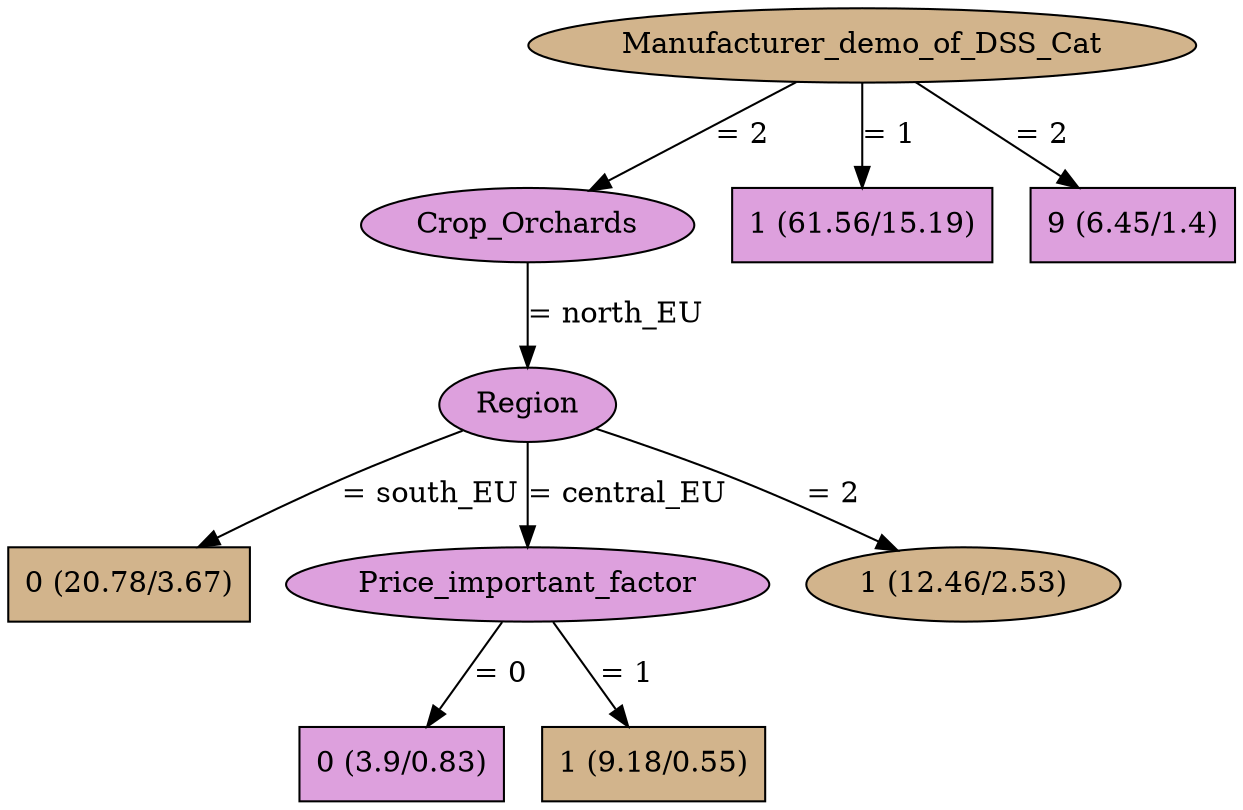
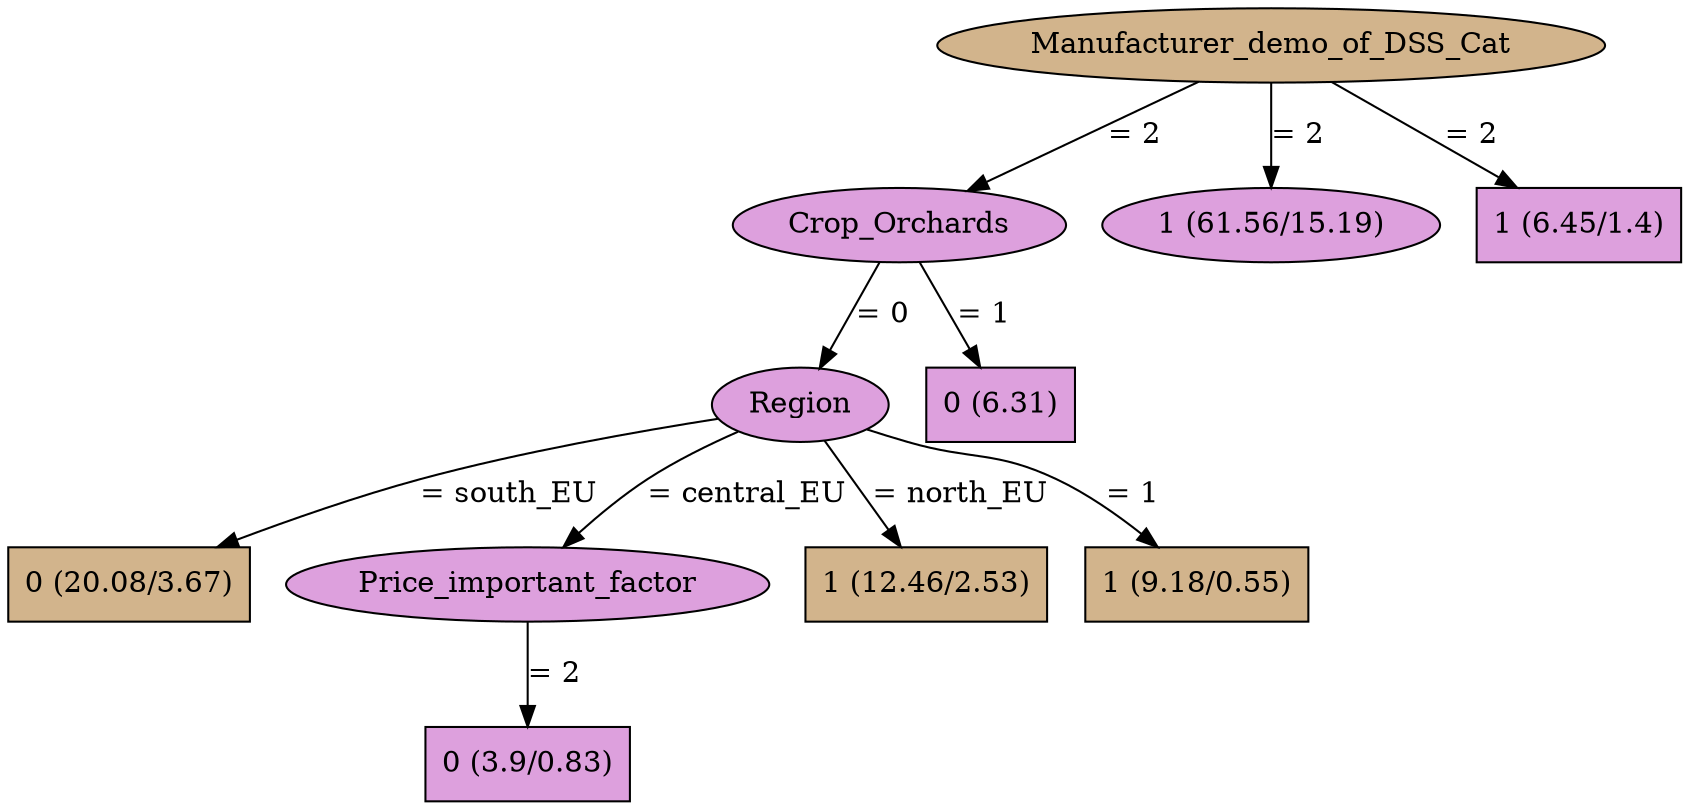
  digraph {
    node [fillcolor=plum style=filled shape=box]
    n1 [fillcolor=tan label=Manufacturer_demo_of_DSS_Cat shape=""]
    n2 [label=Crop_Orchards shape=""]
-   n3 [label="1 (61.56/15.19)"]
-   n4 [label="9 (6.45/1.4)"]
+   n3 [label="1 (61.56/15.19)" shape=ellipse]
+   n4 [label="1 (6.45/1.4)"]
    n5 [label=Region shape=""]
-   n7 [fillcolor=tan label="0 (20.78/3.67)"]
+   n6 [label="0 (6.31)"]
+   n7 [fillcolor=tan label="0 (20.08/3.67)"]
    n8 [label=Price_important_factor shape=""]
-   n9 [fillcolor=tan label="1 (12.46/2.53)" shape=ellipse]
+   n9 [fillcolor=tan label="1 (12.46/2.53)"]
    n10 [label="0 (3.9/0.83)"]
    n11 [fillcolor=tan label="1 (9.18/0.55)"]
    n1 -> n2 [label="= 2"]
-   n1 -> n3 [label="= 1"]
+   n1 -> n3 [label="= 2"]
    n1 -> n4 [label="= 2"]
-   n2 -> n5 [label="= north_EU"]
+   n2 -> n5 [label="= 0"]
+   n2 -> n6 [label="= 1"]
    n5 -> n7 [label="= south_EU"]
    n5 -> n8 [label="= central_EU"]
-   n5 -> n9 [label="= 2"]
-   n8 -> n10 [label="= 0"]
-   n8 -> n11 [label="= 1"]
+   n5 -> n9 [label="= north_EU"]
+   n8 -> n10 [label="= 2"]
+   n5 -> n11 [label="= 1"]
  }
